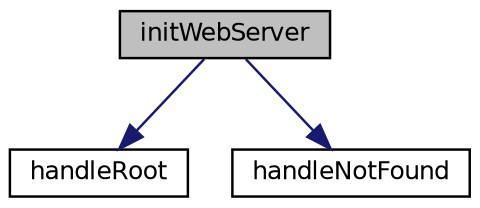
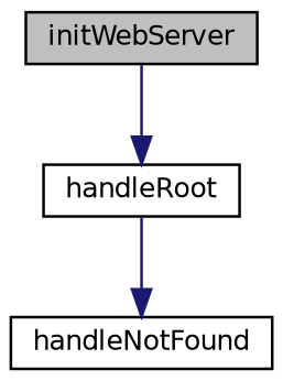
  digraph {
    rankdir=TB
    node [color=black fillcolor=white fontname=Helvetica fontsize=10 shape=record style=filled]
    edge [color=midnightblue fontname=Helvetica fontsize=10 labelfontname=Helvetica labelfontsize=10 style=solid]
    n1 [fillcolor=grey75 fontcolor=black height=0.2 label=initWebServer width=0.4]
    n2 [height=0.2 label=handleRoot width=0.4]
    n3 [height=0.2 label=handleNotFound width=0.4]
    n1 -> n2
-   n1 -> n3
+   n2 -> n3
  }
